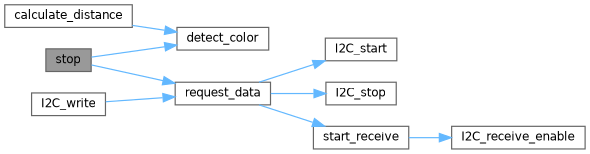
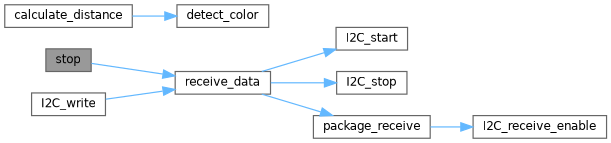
  digraph {
    rankdir=LR
    node [color=grey40 fillcolor=white fontname=Helvetica fontsize=10 shape=box style=filled]
    edge [color=steelblue1 fontname=Helvetica fontsize=10 labelfontname=Helvetica labelfontsize=10 style=solid]
    n1 [color=gray40 fillcolor=grey60 fontcolor=black height=0.2 label=stop width=0.4]
    n2 [height=0.2 label=detect_color width=0.4]
-   n3 [height=0.2 label=request_data width=0.4]
+   n3 [height=0.2 label=receive_data width=0.4]
    n4 [height=0.2 label=I2C_start width=0.4]
    n5 [height=0.2 label=I2C_stop width=0.4]
-   n6 [height=0.2 label=start_receive width=0.4]
+   n6 [height=0.2 label=package_receive width=0.4]
    n7 [height=0.2 label=calculate_distance width=0.4]
    n8 [height=0.2 label=I2C_write width=0.4]
    n9 [height=0.2 label=I2C_receive_enable width=0.4]
-   n1 -> n2
    n1 -> n3
    n3 -> n4
    n3 -> n5
    n3 -> n6
    n6 -> n9
    n7 -> n2
    n8 -> n3
  }
